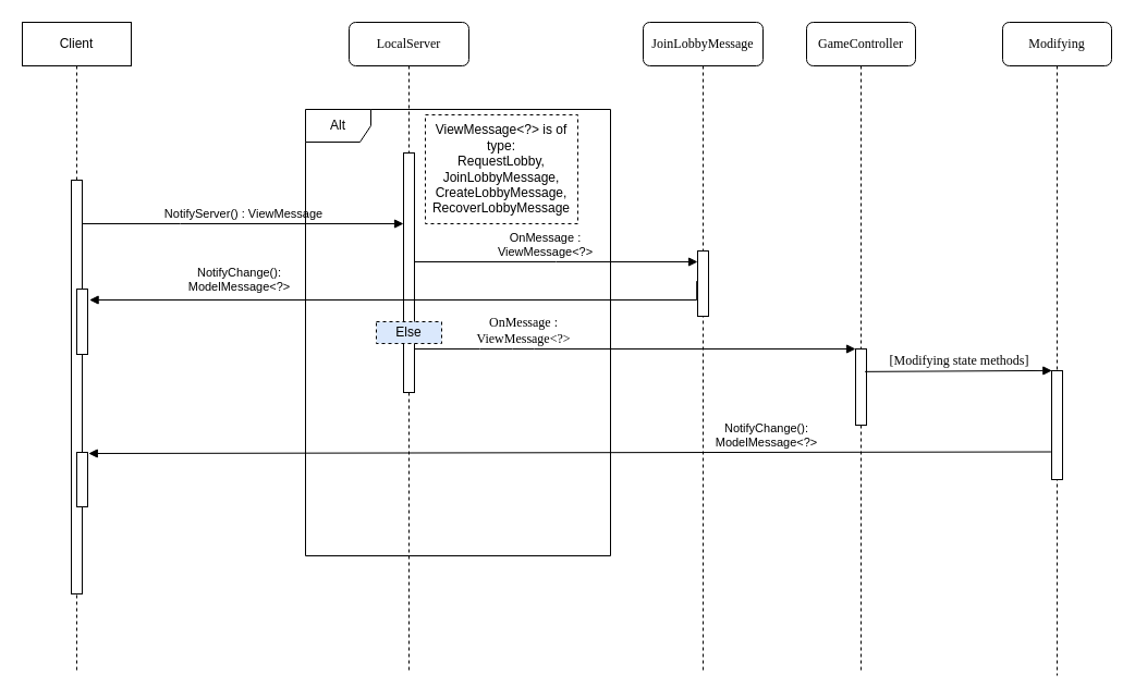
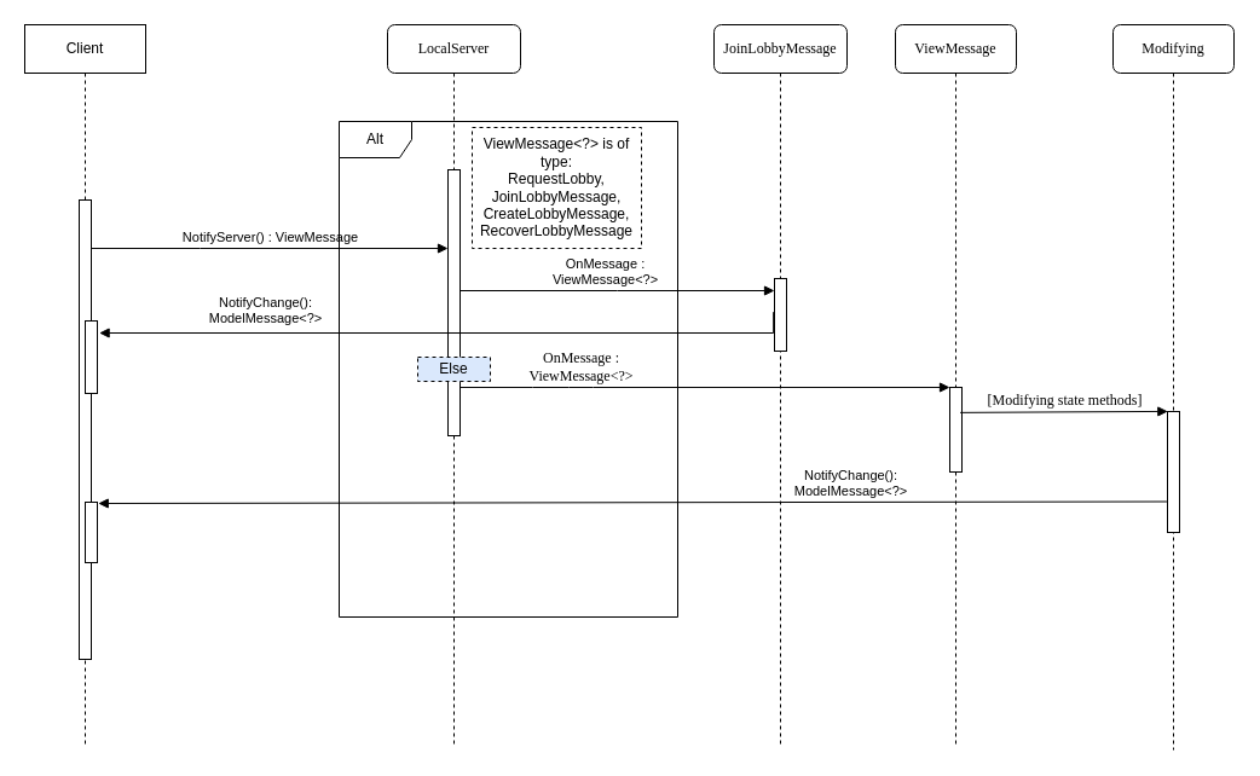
  <mxCell id="0" />
  <mxCell id="1" parent="0" />
  <mxCell id="2" value="Client" style="shape=umlLifeline;perimeter=lifelinePerimeter;whiteSpace=wrap;html=1;container=0;dropTarget=0;collapsible=0;recursiveResize=0;outlineConnect=0;portConstraint=eastwest;newEdgeStyle={&quot;edgeStyle&quot;:&quot;elbowEdgeStyle&quot;,&quot;elbow&quot;:&quot;vertical&quot;,&quot;curved&quot;:0,&quot;rounded&quot;:0};" parent="1" vertex="1"><mxGeometry x="20" y="20" width="100" height="595" as="geometry" /></mxCell>
  <mxCell id="3" value="NotifyServer() : ViewMessage" style="html=1;verticalAlign=bottom;endArrow=block;edgeStyle=elbowEdgeStyle;elbow=vertical;curved=0;rounded=0;" parent="1" source="18" edge="1"><mxGeometry relative="1" as="geometry"><mxPoint x="180" y="215" as="sourcePoint" /><Array as="points"><mxPoint x="165" y="205" /></Array><mxPoint x="370" y="205" as="targetPoint" /></mxGeometry></mxCell>
  <mxCell id="4" value="LocalServer" style="shape=umlLifeline;perimeter=lifelinePerimeter;whiteSpace=wrap;html=1;container=1;collapsible=0;recursiveResize=0;outlineConnect=0;rounded=1;shadow=0;comic=0;labelBackgroundColor=none;strokeWidth=1;fontFamily=Verdana;fontSize=12;align=center;" parent="1" vertex="1"><mxGeometry x="320" y="20" width="110" height="595" as="geometry" /></mxCell>
  <mxCell id="5" value="" style="html=1;points=[];perimeter=orthogonalPerimeter;rounded=0;shadow=0;comic=0;labelBackgroundColor=none;strokeWidth=1;fontFamily=Verdana;fontSize=12;align=center;" parent="4" vertex="1"><mxGeometry x="50" y="120" width="10" height="220" as="geometry" /></mxCell>
- <mxCell id="6" value="GameController" style="shape=umlLifeline;perimeter=lifelinePerimeter;whiteSpace=wrap;html=1;container=1;collapsible=0;recursiveResize=0;outlineConnect=0;rounded=1;shadow=0;comic=0;labelBackgroundColor=none;strokeWidth=1;fontFamily=Verdana;fontSize=12;align=center;" parent="1" vertex="1"><mxGeometry x="740" y="20" width="100" height="595" as="geometry" /></mxCell>
+ <mxCell id="6" value="ViewMessage" style="shape=umlLifeline;perimeter=lifelinePerimeter;whiteSpace=wrap;html=1;container=1;collapsible=0;recursiveResize=0;outlineConnect=0;rounded=1;shadow=0;comic=0;labelBackgroundColor=none;strokeWidth=1;fontFamily=Verdana;fontSize=12;align=center;" parent="1" vertex="1"><mxGeometry x="740" y="20" width="100" height="595" as="geometry" /></mxCell>
  <mxCell id="7" value="" style="html=1;points=[];perimeter=orthogonalPerimeter;rounded=0;shadow=0;comic=0;labelBackgroundColor=none;strokeWidth=1;fontFamily=Verdana;fontSize=12;align=center;" parent="6" vertex="1"><mxGeometry x="45" y="300" width="10" height="70" as="geometry" /></mxCell>
  <mxCell id="8" value="OnMessage :&lt;br&gt;ViewMessage&amp;lt;?&amp;gt;" style="html=1;verticalAlign=bottom;endArrow=block;labelBackgroundColor=none;fontFamily=Verdana;fontSize=12;elbow=vertical;rounded=0;" parent="1" target="7" edge="1"><mxGeometry x="-0.506" relative="1" as="geometry"><mxPoint x="380" y="320" as="sourcePoint" /><mxPoint x="570" y="170" as="targetPoint" /><mxPoint as="offset" /><Array as="points"><mxPoint x="440" y="320" /><mxPoint x="470" y="320" /><mxPoint x="490" y="320" /></Array></mxGeometry></mxCell>
  <mxCell id="9" value="Alt" style="shape=umlFrame;whiteSpace=wrap;html=1;pointerEvents=0;" parent="1" vertex="1"><mxGeometry x="280" y="100" width="280" height="410" as="geometry" /></mxCell>
  <mxCell id="10" value="Modifying" style="shape=umlLifeline;perimeter=lifelinePerimeter;whiteSpace=wrap;html=1;container=1;collapsible=0;recursiveResize=0;outlineConnect=0;rounded=1;shadow=0;comic=0;labelBackgroundColor=none;strokeWidth=1;fontFamily=Verdana;fontSize=12;align=center;size=40;" parent="1" vertex="1"><mxGeometry x="920" y="20" width="100" height="600" as="geometry" /></mxCell>
  <mxCell id="11" value="" style="html=1;points=[];perimeter=orthogonalPerimeter;rounded=0;shadow=0;comic=0;labelBackgroundColor=none;strokeWidth=1;fontFamily=Verdana;fontSize=12;align=center;" parent="10" vertex="1"><mxGeometry x="45" y="320" width="10" height="100" as="geometry" /></mxCell>
  <mxCell id="12" value="Else&lt;br&gt;" style="html=1;whiteSpace=wrap;dashed=1;fillColor=#dae8fc;" parent="1" vertex="1"><mxGeometry x="345" y="295" width="60" height="20" as="geometry" /></mxCell>
  <mxCell id="13" value="[Modifying state methods]" style="html=1;verticalAlign=bottom;endArrow=block;labelBackgroundColor=none;fontFamily=Verdana;fontSize=12;elbow=vertical;rounded=0;entryX=0.033;entryY=-0.001;entryDx=0;entryDy=0;entryPerimeter=0;exitX=0.862;exitY=0.298;exitDx=0;exitDy=0;exitPerimeter=0;" parent="1" source="7" target="11" edge="1"><mxGeometry x="0.002" relative="1" as="geometry"><mxPoint x="800" y="340" as="sourcePoint" /><mxPoint x="1035" y="279.58" as="targetPoint" /><mxPoint as="offset" /><Array as="points" /></mxGeometry></mxCell>
  <mxCell id="14" value="JoinLobbyMessage" style="shape=umlLifeline;perimeter=lifelinePerimeter;whiteSpace=wrap;html=1;container=1;collapsible=0;recursiveResize=0;outlineConnect=0;rounded=1;shadow=0;comic=0;labelBackgroundColor=none;strokeWidth=1;fontFamily=Verdana;fontSize=12;align=center;" parent="1" vertex="1"><mxGeometry x="590" y="20" width="110" height="595" as="geometry" /></mxCell>
  <mxCell id="15" value="" style="html=1;points=[];perimeter=orthogonalPerimeter;rounded=0;shadow=0;comic=0;labelBackgroundColor=none;strokeWidth=1;fontFamily=Verdana;fontSize=12;align=center;" parent="14" vertex="1"><mxGeometry x="50" y="210" width="10" height="60" as="geometry" /></mxCell>
  <mxCell id="16" value="OnMessage :&lt;br&gt;ViewMessage&amp;lt;?&amp;gt;" style="html=1;verticalAlign=bottom;endArrow=block;edgeStyle=elbowEdgeStyle;elbow=vertical;curved=0;rounded=0;" parent="1" edge="1"><mxGeometry x="-0.077" width="80" relative="1" as="geometry"><mxPoint x="380" y="240" as="sourcePoint" /><mxPoint x="640" y="240" as="targetPoint" /><mxPoint as="offset" /></mxGeometry></mxCell>
  <mxCell id="17" value="ViewMessage&amp;lt;?&amp;gt; is of type:&lt;br&gt;RequestLobby,&lt;br&gt;JoinLobbyMessage,&lt;br&gt;CreateLobbyMessage,&lt;br&gt;RecoverLobbyMessage" style="html=1;whiteSpace=wrap;dashed=1;" parent="1" vertex="1"><mxGeometry x="390" y="105" width="140" height="100" as="geometry" /></mxCell>
  <mxCell id="18" value="" style="html=1;points=[];perimeter=orthogonalPerimeter;outlineConnect=0;targetShapes=umlLifeline;portConstraint=eastwest;newEdgeStyle={&quot;edgeStyle&quot;:&quot;elbowEdgeStyle&quot;,&quot;elbow&quot;:&quot;vertical&quot;,&quot;curved&quot;:0,&quot;rounded&quot;:0};" parent="1" vertex="1"><mxGeometry x="65" y="165" width="10" height="380" as="geometry" /></mxCell>
  <mxCell id="19" value="NotifyChange():&lt;br&gt;ModelMessage&amp;lt;?&amp;gt;" style="html=1;verticalAlign=bottom;endArrow=block;edgeStyle=elbowEdgeStyle;elbow=vertical;curved=0;rounded=0;exitX=-0.083;exitY=0.461;exitDx=0;exitDy=0;exitPerimeter=0;entryX=1.16;entryY=0.153;entryDx=0;entryDy=0;entryPerimeter=0;" parent="1" source="15" target="20" edge="1"><mxGeometry x="0.521" y="-3" width="80" relative="1" as="geometry"><mxPoint x="450" y="295" as="sourcePoint" /><mxPoint x="530" y="295" as="targetPoint" /><mxPoint as="offset" /><Array as="points"><mxPoint x="320" y="275" /></Array></mxGeometry></mxCell>
  <mxCell id="20" value="" style="html=1;points=[];perimeter=orthogonalPerimeter;rounded=0;shadow=0;comic=0;labelBackgroundColor=none;strokeWidth=1;fontFamily=Verdana;fontSize=12;align=center;" parent="1" vertex="1"><mxGeometry x="70" y="265" width="10" height="60" as="geometry" /></mxCell>
  <mxCell id="21" value="" style="html=1;points=[];perimeter=orthogonalPerimeter;rounded=0;shadow=0;comic=0;labelBackgroundColor=none;strokeWidth=1;fontFamily=Verdana;fontSize=12;align=center;" parent="1" vertex="1"><mxGeometry x="70" y="415" width="10" height="50" as="geometry" /></mxCell>
  <mxCell id="22" value="NotifyChange():&lt;br&gt;ModelMessage&amp;lt;?&amp;gt;" style="html=1;verticalAlign=bottom;endArrow=block;elbow=vertical;rounded=0;entryX=1.077;entryY=0.02;entryDx=0;entryDy=0;entryPerimeter=0;exitX=-0.058;exitY=0.745;exitDx=0;exitDy=0;exitPerimeter=0;" parent="1" target="21" edge="1" source="11"><mxGeometry x="-0.41" width="80" relative="1" as="geometry"><mxPoint x="960" y="415" as="sourcePoint" /><mxPoint x="90" y="425" as="targetPoint" /><mxPoint as="offset" /></mxGeometry></mxCell>
